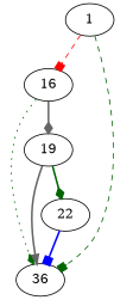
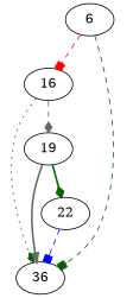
  strict digraph {
    edge [arrowhead=box color=darkgreen cond=true style=dashed]
-   1 [entry=true]
+   1 [entry=true label=6]
    16
    36
    19
    22
    1 -> 16 [color=red]
    1 -> 36 [cond=false]
    16 -> 36 [arrowhead=diamond cond=false style=dotted]
-   16 -> 19 [arrowhead=diamond color=gray40 style=bold]
+   16 -> 19 [arrowhead=diamond color=gray40]
    19 -> 36 [arrowhead=normal color=gray40 cond=false style=bold]
    19 -> 22 [arrowhead=diamond style=bold]
-   22 -> 36 [color=blue style=bold cond=""]
+   22 -> 36 [color=blue cond=""]
  }
